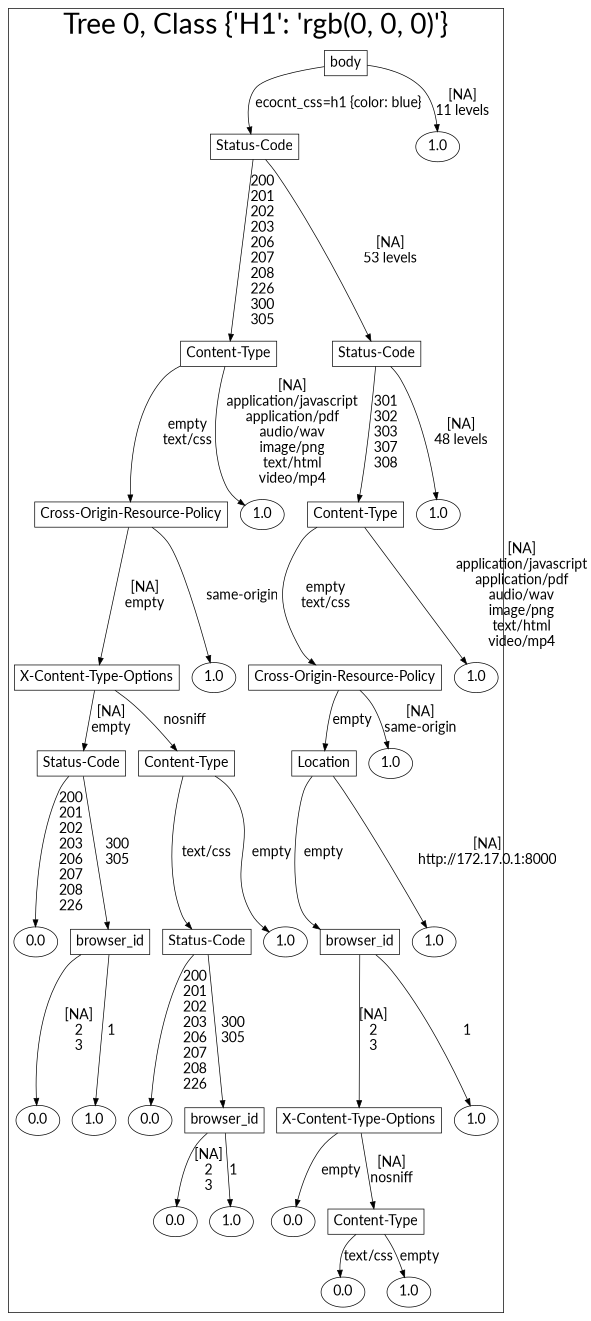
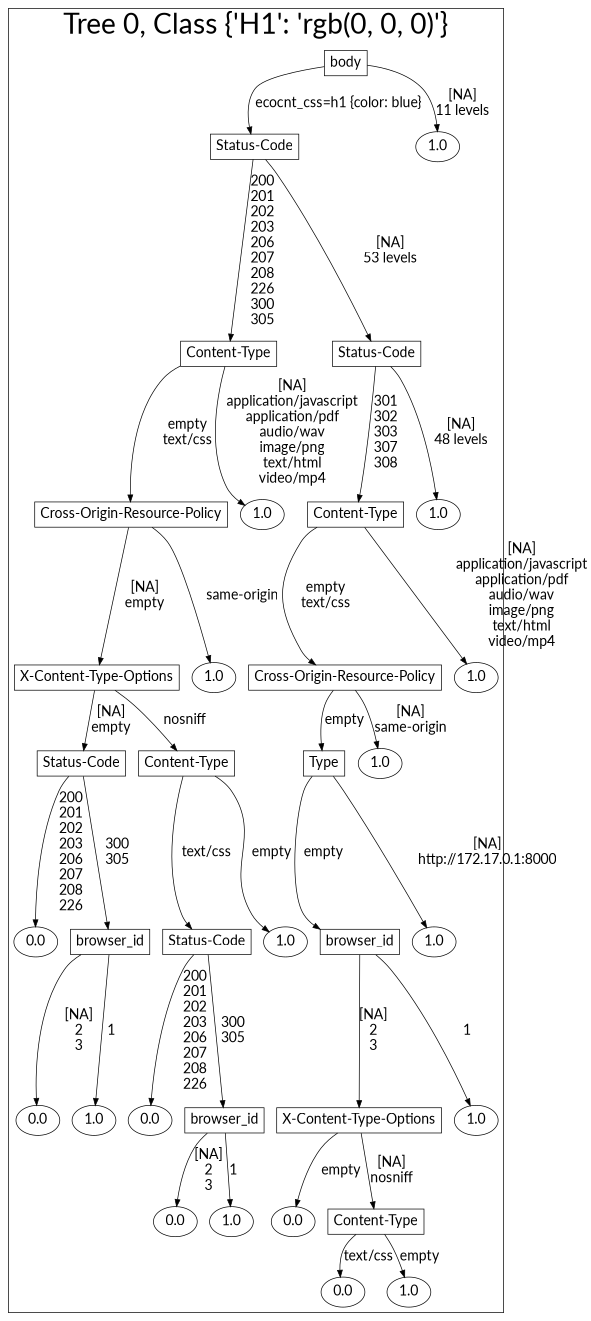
  digraph {
    fontname=Lato
    node [fontsize=20 fontname=Lato]
    edge [fontsize=20 fontname=Lato]
    n1 [label=body shape=box]
    n2 [label="Status-Code" shape=box]
    n3 [label=1.0]
    n4 [label="Content-Type" shape=box]
    n5 [label="Status-Code" shape=box]
    n6 [label="Cross-Origin-Resource-Policy" shape=box]
    n7 [label=1.0]
    n8 [label="Content-Type" shape=box]
    n9 [label=1.0]
    n10 [label="X-Content-Type-Options" shape=box]
    n11 [label=1.0]
    n12 [label="Cross-Origin-Resource-Policy" shape=box]
    n13 [label=1.0]
    n14 [label="Status-Code" shape=box]
    n15 [label="Content-Type" shape=box]
-   n16 [label=Location shape=box]
+   n16 [label=Type shape=box]
    n17 [label=1.0]
    n18 [label=0.0]
    n19 [label=browser_id shape=box]
    n20 [label="Status-Code" shape=box]
    n21 [label=1.0]
    n22 [label=browser_id shape=box]
    n23 [label=1.0]
    n24 [label=0.0]
    n25 [label=1.0]
    n26 [label=0.0]
    n27 [label=browser_id shape=box]
    n28 [label="X-Content-Type-Options" shape=box]
    n29 [label=1.0]
    n30 [label=0.0]
    n31 [label=1.0]
    n32 [label=0.0]
    n33 [label="Content-Type" shape=box]
    n34 [label=0.0]
    n35 [label=1.0]
    subgraph cluster_1 {
      fontsize=40
      label="Tree 0, Class {'H1': 'rgb(0, 0, 0)'}"
      subgraph sub_2 {
        fontsize=40
        label="Tree 0, Class {'H1': 'rgb(0, 0, 0)'}"
        n1
      }
      subgraph sub_3 {
        fontsize=40
        label="Tree 0, Class {'H1': 'rgb(0, 0, 0)'}"
        n2
        n3
      }
      subgraph sub_4 {
        fontsize=40
        label="Tree 0, Class {'H1': 'rgb(0, 0, 0)'}"
        n4
        n5
      }
      subgraph sub_5 {
        fontsize=40
        label="Tree 0, Class {'H1': 'rgb(0, 0, 0)'}"
        n6
        n7
        n8
        n9
      }
      subgraph sub_6 {
        fontsize=40
        label="Tree 0, Class {'H1': 'rgb(0, 0, 0)'}"
        n10
        n11
        n12
        n13
      }
      subgraph sub_7 {
        fontsize=40
        label="Tree 0, Class {'H1': 'rgb(0, 0, 0)'}"
        n14
        n15
        n16
        n17
      }
      subgraph sub_8 {
        fontsize=40
        label="Tree 0, Class {'H1': 'rgb(0, 0, 0)'}"
        n18
        n19
        n20
        n21
        n22
        n23
      }
      subgraph sub_9 {
        fontsize=40
        label="Tree 0, Class {'H1': 'rgb(0, 0, 0)'}"
        n24
        n25
        n26
        n27
        n28
        n29
      }
      subgraph sub_10 {
        fontsize=40
        label="Tree 0, Class {'H1': 'rgb(0, 0, 0)'}"
        n30
        n31
        n32
        n33
      }
      subgraph sub_11 {
        fontsize=40
        label="Tree 0, Class {'H1': 'rgb(0, 0, 0)'}"
        n34
        n35
      }
    }
    n1 -> n2 [label="ecocnt_css=h1 {color: blue}\n"]
    n1 -> n3 [label="[NA]\n11 levels\n"]
    n2 -> n4 [label="200\n201\n202\n203\n206\n207\n208\n226\n300\n305\n"]
    n2 -> n5 [label="[NA]\n53 levels\n"]
    n4 -> n6 [label="empty\ntext/css\n"]
    n4 -> n7 [label="[NA]\napplication/javascript\napplication/pdf\naudio/wav\nimage/png\ntext/html\nvideo/mp4\n"]
    n5 -> n8 [label="301\n302\n303\n307\n308\n"]
    n5 -> n9 [label="[NA]\n48 levels\n"]
    n6 -> n10 [label="[NA]\nempty\n"]
    n6 -> n11 [label="same-origin\n"]
    n8 -> n12 [label="empty\ntext/css\n"]
    n8 -> n13 [label="[NA]\napplication/javascript\napplication/pdf\naudio/wav\nimage/png\ntext/html\nvideo/mp4\n"]
    n10 -> n14 [label="[NA]\nempty\n"]
    n10 -> n15 [label="nosniff\n"]
    n12 -> n16 [label="empty\n"]
    n12 -> n17 [label="[NA]\nsame-origin\n"]
    n14 -> n18 [label="200\n201\n202\n203\n206\n207\n208\n226\n"]
    n14 -> n19 [label="300\n305\n"]
    n15 -> n20 [label="text/css\n"]
    n15 -> n21 [label="empty\n"]
    n16 -> n22 [label="empty\n"]
    n16 -> n23 [label="[NA]\nhttp://172.17.0.1:8000\n"]
    n19 -> n24 [label="[NA]\n2\n3\n"]
    n19 -> n25 [label="1\n"]
    n20 -> n26 [label="200\n201\n202\n203\n206\n207\n208\n226\n"]
    n20 -> n27 [label="300\n305\n"]
    n22 -> n28 [label="[NA]\n2\n3\n"]
    n22 -> n29 [label="1\n"]
    n27 -> n30 [label="[NA]\n2\n3\n"]
    n27 -> n31 [label="1\n"]
    n28 -> n32 [label="empty\n"]
    n28 -> n33 [label="[NA]\nnosniff\n"]
    n33 -> n34 [label="text/css\n"]
    n33 -> n35 [label="empty\n"]
  }
